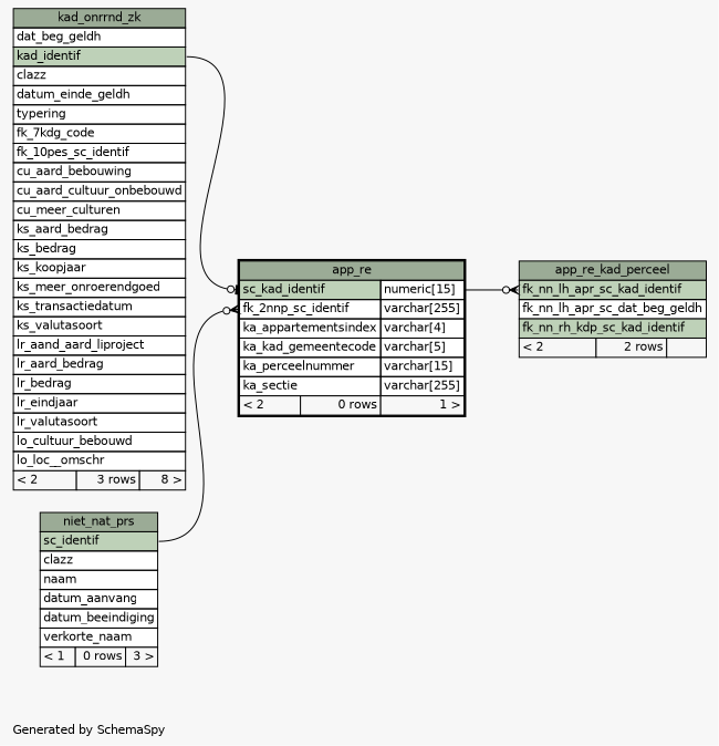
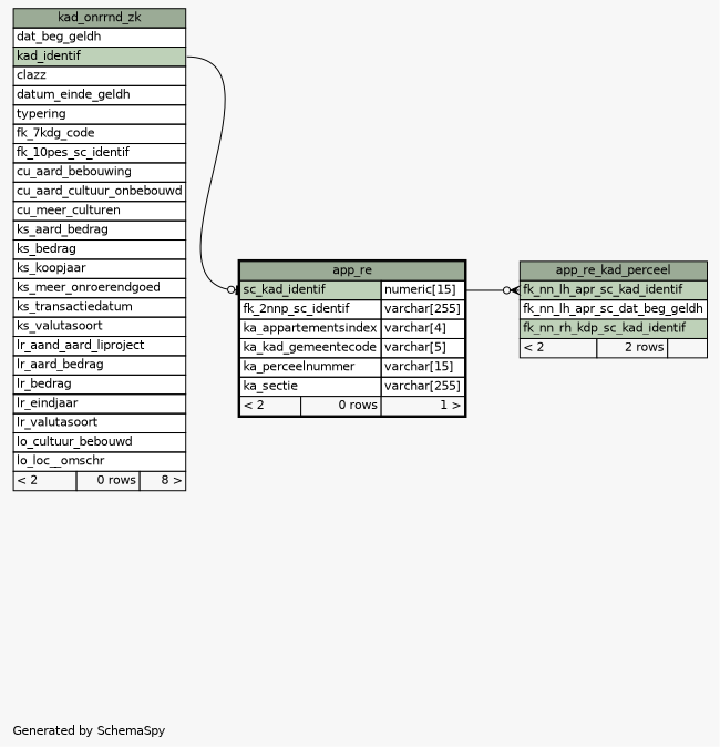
  digraph {
    bgcolor="#f7f7f7"
    fontname=Helvetica
    fontsize=11
    label="\nGenerated by SchemaSpy"
    labeljust=l
    nodesep=0.18
    rankdir=RL
    ranksep=0.46
    node [fontname=Helvetica fontsize=11 shape=plaintext]
    edge [arrowhead=none arrowsize=0.8 arrowtail=crowodot dir=back]
    n1 [label=<     <TABLE BORDER="2" CELLBORDER="1" CELLSPACING="0" BGCOLOR="#ffffff">       <TR><TD COLSPAN="3" BGCOLOR="#9bab96" ALIGN="CENTER">app_re</TD></TR>       <TR><TD PORT="sc_kad_identif" COLSPAN="2" BGCOLOR="#bed1b8" ALIGN="LEFT">sc_kad_identif</TD><TD PORT="sc_kad_identif.type" ALIGN="LEFT">numeric[15]</TD></TR>       <TR><TD PORT="fk_2nnp_sc_identif" COLSPAN="2" ALIGN="LEFT">fk_2nnp_sc_identif</TD><TD PORT="fk_2nnp_sc_identif.type" ALIGN="LEFT">varchar[255]</TD></TR>       <TR><TD PORT="ka_appartementsindex" COLSPAN="2" ALIGN="LEFT">ka_appartementsindex</TD><TD PORT="ka_appartementsindex.type" ALIGN="LEFT">varchar[4]</TD></TR>       <TR><TD PORT="ka_kad_gemeentecode" COLSPAN="2" ALIGN="LEFT">ka_kad_gemeentecode</TD><TD PORT="ka_kad_gemeentecode.type" ALIGN="LEFT">varchar[5]</TD></TR>       <TR><TD PORT="ka_perceelnummer" COLSPAN="2" ALIGN="LEFT">ka_perceelnummer</TD><TD PORT="ka_perceelnummer.type" ALIGN="LEFT">varchar[15]</TD></TR>       <TR><TD PORT="ka_sectie" COLSPAN="2" ALIGN="LEFT">ka_sectie</TD><TD PORT="ka_sectie.type" ALIGN="LEFT">varchar[255]</TD></TR>       <TR><TD ALIGN="LEFT" BGCOLOR="#f7f7f7">&lt; 2</TD><TD ALIGN="RIGHT" BGCOLOR="#f7f7f7">0 rows</TD><TD ALIGN="RIGHT" BGCOLOR="#f7f7f7">1 &gt;</TD></TR>     </TABLE>>]
-   n2 [label=<     <TABLE BORDER="0" CELLBORDER="1" CELLSPACING="0" BGCOLOR="#ffffff">       <TR><TD COLSPAN="3" BGCOLOR="#9bab96" ALIGN="CENTER">niet_nat_prs</TD></TR>       <TR><TD PORT="sc_identif" COLSPAN="3" BGCOLOR="#bed1b8" ALIGN="LEFT">sc_identif</TD></TR>       <TR><TD PORT="clazz" COLSPAN="3" ALIGN="LEFT">clazz</TD></TR>       <TR><TD PORT="naam" COLSPAN="3" ALIGN="LEFT">naam</TD></TR>       <TR><TD PORT="datum_aanvang" COLSPAN="3" ALIGN="LEFT">datum_aanvang</TD></TR>       <TR><TD PORT="datum_beeindiging" COLSPAN="3" ALIGN="LEFT">datum_beeindiging</TD></TR>       <TR><TD PORT="verkorte_naam" COLSPAN="3" ALIGN="LEFT">verkorte_naam</TD></TR>       <TR><TD ALIGN="LEFT" BGCOLOR="#f7f7f7">&lt; 1</TD><TD ALIGN="RIGHT" BGCOLOR="#f7f7f7">0 rows</TD><TD ALIGN="RIGHT" BGCOLOR="#f7f7f7">3 &gt;</TD></TR>     </TABLE>>]
-   n3 [label=<     <TABLE BORDER="0" CELLBORDER="1" CELLSPACING="0" BGCOLOR="#ffffff">       <TR><TD COLSPAN="3" BGCOLOR="#9bab96" ALIGN="CENTER">kad_onrrnd_zk</TD></TR>       <TR><TD PORT="dat_beg_geldh" COLSPAN="3" ALIGN="LEFT">dat_beg_geldh</TD></TR>       <TR><TD PORT="kad_identif" COLSPAN="3" BGCOLOR="#bed1b8" ALIGN="LEFT">kad_identif</TD></TR>       <TR><TD PORT="clazz" COLSPAN="3" ALIGN="LEFT">clazz</TD></TR>       <TR><TD PORT="datum_einde_geldh" COLSPAN="3" ALIGN="LEFT">datum_einde_geldh</TD></TR>       <TR><TD PORT="typering" COLSPAN="3" ALIGN="LEFT">typering</TD></TR>       <TR><TD PORT="fk_7kdg_code" COLSPAN="3" ALIGN="LEFT">fk_7kdg_code</TD></TR>       <TR><TD PORT="fk_10pes_sc_identif" COLSPAN="3" ALIGN="LEFT">fk_10pes_sc_identif</TD></TR>       <TR><TD PORT="cu_aard_bebouwing" COLSPAN="3" ALIGN="LEFT">cu_aard_bebouwing</TD></TR>       <TR><TD PORT="cu_aard_cultuur_onbebouwd" COLSPAN="3" ALIGN="LEFT">cu_aard_cultuur_onbebouwd</TD></TR>       <TR><TD PORT="cu_meer_culturen" COLSPAN="3" ALIGN="LEFT">cu_meer_culturen</TD></TR>       <TR><TD PORT="ks_aard_bedrag" COLSPAN="3" ALIGN="LEFT">ks_aard_bedrag</TD></TR>       <TR><TD PORT="ks_bedrag" COLSPAN="3" ALIGN="LEFT">ks_bedrag</TD></TR>       <TR><TD PORT="ks_koopjaar" COLSPAN="3" ALIGN="LEFT">ks_koopjaar</TD></TR>       <TR><TD PORT="ks_meer_onroerendgoed" COLSPAN="3" ALIGN="LEFT">ks_meer_onroerendgoed</TD></TR>       <TR><TD PORT="ks_transactiedatum" COLSPAN="3" ALIGN="LEFT">ks_transactiedatum</TD></TR>       <TR><TD PORT="ks_valutasoort" COLSPAN="3" ALIGN="LEFT">ks_valutasoort</TD></TR>       <TR><TD PORT="lr_aand_aard_liproject" COLSPAN="3" ALIGN="LEFT">lr_aand_aard_liproject</TD></TR>       <TR><TD PORT="lr_aard_bedrag" COLSPAN="3" ALIGN="LEFT">lr_aard_bedrag</TD></TR>       <TR><TD PORT="lr_bedrag" COLSPAN="3" ALIGN="LEFT">lr_bedrag</TD></TR>       <TR><TD PORT="lr_eindjaar" COLSPAN="3" ALIGN="LEFT">lr_eindjaar</TD></TR>       <TR><TD PORT="lr_valutasoort" COLSPAN="3" ALIGN="LEFT">lr_valutasoort</TD></TR>       <TR><TD PORT="lo_cultuur_bebouwd" COLSPAN="3" ALIGN="LEFT">lo_cultuur_bebouwd</TD></TR>       <TR><TD PORT="lo_loc__omschr" COLSPAN="3" ALIGN="LEFT">lo_loc__omschr</TD></TR>       <TR><TD ALIGN="LEFT" BGCOLOR="#f7f7f7">&lt; 2</TD><TD ALIGN="RIGHT" BGCOLOR="#f7f7f7">3 rows</TD><TD ALIGN="RIGHT" BGCOLOR="#f7f7f7">8 &gt;</TD></TR>     </TABLE>>]
+   n3 [label=<     <TABLE BORDER="0" CELLBORDER="1" CELLSPACING="0" BGCOLOR="#ffffff">       <TR><TD COLSPAN="3" BGCOLOR="#9bab96" ALIGN="CENTER">kad_onrrnd_zk</TD></TR>       <TR><TD PORT="dat_beg_geldh" COLSPAN="3" ALIGN="LEFT">dat_beg_geldh</TD></TR>       <TR><TD PORT="kad_identif" COLSPAN="3" BGCOLOR="#bed1b8" ALIGN="LEFT">kad_identif</TD></TR>       <TR><TD PORT="clazz" COLSPAN="3" ALIGN="LEFT">clazz</TD></TR>       <TR><TD PORT="datum_einde_geldh" COLSPAN="3" ALIGN="LEFT">datum_einde_geldh</TD></TR>       <TR><TD PORT="typering" COLSPAN="3" ALIGN="LEFT">typering</TD></TR>       <TR><TD PORT="fk_7kdg_code" COLSPAN="3" ALIGN="LEFT">fk_7kdg_code</TD></TR>       <TR><TD PORT="fk_10pes_sc_identif" COLSPAN="3" ALIGN="LEFT">fk_10pes_sc_identif</TD></TR>       <TR><TD PORT="cu_aard_bebouwing" COLSPAN="3" ALIGN="LEFT">cu_aard_bebouwing</TD></TR>       <TR><TD PORT="cu_aard_cultuur_onbebouwd" COLSPAN="3" ALIGN="LEFT">cu_aard_cultuur_onbebouwd</TD></TR>       <TR><TD PORT="cu_meer_culturen" COLSPAN="3" ALIGN="LEFT">cu_meer_culturen</TD></TR>       <TR><TD PORT="ks_aard_bedrag" COLSPAN="3" ALIGN="LEFT">ks_aard_bedrag</TD></TR>       <TR><TD PORT="ks_bedrag" COLSPAN="3" ALIGN="LEFT">ks_bedrag</TD></TR>       <TR><TD PORT="ks_koopjaar" COLSPAN="3" ALIGN="LEFT">ks_koopjaar</TD></TR>       <TR><TD PORT="ks_meer_onroerendgoed" COLSPAN="3" ALIGN="LEFT">ks_meer_onroerendgoed</TD></TR>       <TR><TD PORT="ks_transactiedatum" COLSPAN="3" ALIGN="LEFT">ks_transactiedatum</TD></TR>       <TR><TD PORT="ks_valutasoort" COLSPAN="3" ALIGN="LEFT">ks_valutasoort</TD></TR>       <TR><TD PORT="lr_aand_aard_liproject" COLSPAN="3" ALIGN="LEFT">lr_aand_aard_liproject</TD></TR>       <TR><TD PORT="lr_aard_bedrag" COLSPAN="3" ALIGN="LEFT">lr_aard_bedrag</TD></TR>       <TR><TD PORT="lr_bedrag" COLSPAN="3" ALIGN="LEFT">lr_bedrag</TD></TR>       <TR><TD PORT="lr_eindjaar" COLSPAN="3" ALIGN="LEFT">lr_eindjaar</TD></TR>       <TR><TD PORT="lr_valutasoort" COLSPAN="3" ALIGN="LEFT">lr_valutasoort</TD></TR>       <TR><TD PORT="lo_cultuur_bebouwd" COLSPAN="3" ALIGN="LEFT">lo_cultuur_bebouwd</TD></TR>       <TR><TD PORT="lo_loc__omschr" COLSPAN="3" ALIGN="LEFT">lo_loc__omschr</TD></TR>       <TR><TD ALIGN="LEFT" BGCOLOR="#f7f7f7">&lt; 2</TD><TD ALIGN="RIGHT" BGCOLOR="#f7f7f7">0 rows</TD><TD ALIGN="RIGHT" BGCOLOR="#f7f7f7">8 &gt;</TD></TR>     </TABLE>>]
    n4 [label=<     <TABLE BORDER="0" CELLBORDER="1" CELLSPACING="0" BGCOLOR="#ffffff">       <TR><TD COLSPAN="3" BGCOLOR="#9bab96" ALIGN="CENTER">app_re_kad_perceel</TD></TR>       <TR><TD PORT="fk_nn_lh_apr_sc_kad_identif" COLSPAN="3" BGCOLOR="#bed1b8" ALIGN="LEFT">fk_nn_lh_apr_sc_kad_identif</TD></TR>       <TR><TD PORT="fk_nn_lh_apr_sc_dat_beg_geldh" COLSPAN="3" ALIGN="LEFT">fk_nn_lh_apr_sc_dat_beg_geldh</TD></TR>       <TR><TD PORT="fk_nn_rh_kdp_sc_kad_identif" COLSPAN="3" BGCOLOR="#bed1b8" ALIGN="LEFT">fk_nn_rh_kdp_sc_kad_identif</TD></TR>       <TR><TD ALIGN="LEFT" BGCOLOR="#f7f7f7">&lt; 2</TD><TD ALIGN="RIGHT" BGCOLOR="#f7f7f7">2 rows</TD><TD ALIGN="RIGHT" BGCOLOR="#f7f7f7">  </TD></TR>     </TABLE>>]
-   n1 -> n2 [headport="sc_identif:e" tailport="fk_2nnp_sc_identif:w"]
    n1 -> n3 [arrowtail=teeodot headport="kad_identif:e" tailport="sc_kad_identif:w"]
    n4 -> n1 [headport="sc_kad_identif.type:e" tailport="fk_nn_lh_apr_sc_kad_identif:w"]
  }
